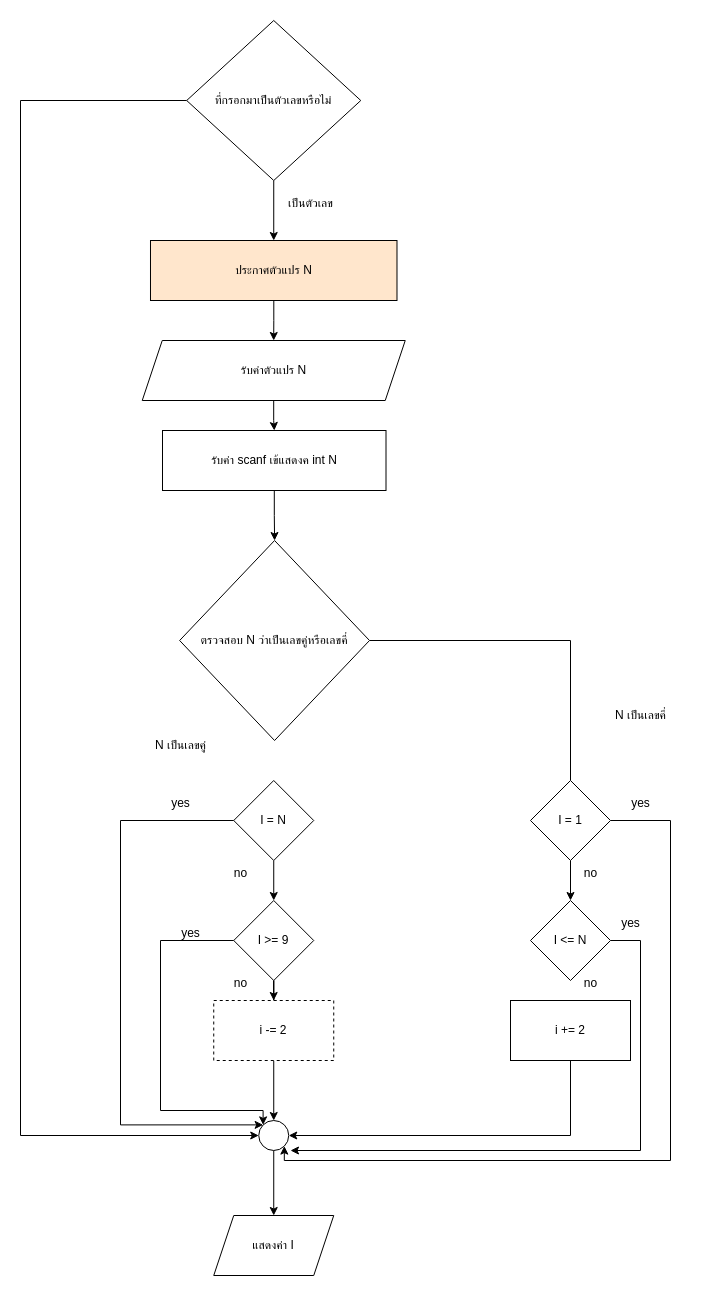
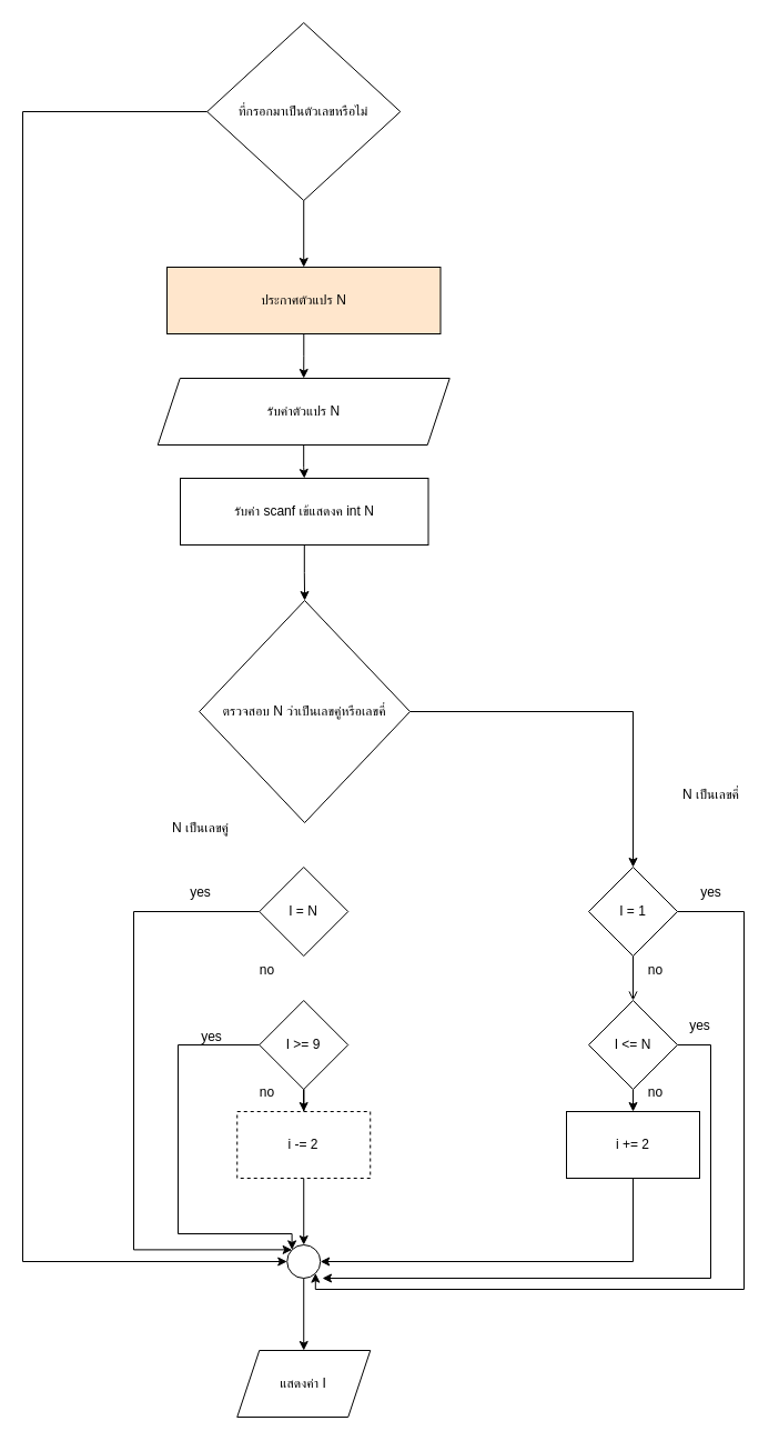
  <mxCell id="0" />
  <mxCell id="1" parent="0" />
  <mxCell id="2" value="" style="edgeStyle=orthogonalEdgeStyle;rounded=0;orthogonalLoop=1;jettySize=auto;html=1;" edge="1" parent="1" source="3" target="5"><mxGeometry relative="1" as="geometry" /></mxCell>
  <mxCell id="3" value="ประกาศตัวแปร N" style="whiteSpace=wrap;html=1;fillColor=#ffe6cc;" vertex="1" parent="1"><mxGeometry x="149.99" y="240" width="246.5" height="60" as="geometry" /></mxCell>
  <mxCell id="4" value="" style="edgeStyle=orthogonalEdgeStyle;rounded=0;orthogonalLoop=1;jettySize=auto;html=1;" edge="1" parent="1" source="5" target="7"><mxGeometry relative="1" as="geometry" /></mxCell>
  <mxCell id="5" value="รับค่าตัวแปร N" style="shape=parallelogram;perimeter=parallelogramPerimeter;whiteSpace=wrap;html=1;fixedSize=1;" vertex="1" parent="1"><mxGeometry x="141.74" y="340" width="263" height="60" as="geometry" /></mxCell>
  <mxCell id="6" value="" style="edgeStyle=orthogonalEdgeStyle;rounded=0;orthogonalLoop=1;jettySize=auto;html=1;" edge="1" parent="1" source="7" target="9"><mxGeometry relative="1" as="geometry" /></mxCell>
  <mxCell id="7" value="รับค่า scanf เข้แสดงค int N" style="whiteSpace=wrap;html=1;" vertex="1" parent="1"><mxGeometry x="162" y="430" width="223.5" height="60" as="geometry" /></mxCell>
- <mxCell id="8" style="edgeStyle=orthogonalEdgeStyle;rounded=0;orthogonalLoop=1;jettySize=auto;html=1;exitX=1;exitY=0.5;exitDx=0;exitDy=0;entryX=0.5;entryY=0;entryDx=0;entryDy=0;endArrow=none;" edge="1" parent="1" source="9" target="29"><mxGeometry relative="1" as="geometry" /></mxCell>
+ <mxCell id="8" style="edgeStyle=orthogonalEdgeStyle;rounded=0;orthogonalLoop=1;jettySize=auto;html=1;exitX=1;exitY=0.5;exitDx=0;exitDy=0;entryX=0.5;entryY=0;entryDx=0;entryDy=0;" edge="1" parent="1" source="9" target="29"><mxGeometry relative="1" as="geometry" /></mxCell>
  <mxCell id="9" value="ตรวจสอบ N ว่าเป็นเลขคู่หรือเลขคี่" style="rhombus;whiteSpace=wrap;html=1;" vertex="1" parent="1"><mxGeometry x="179.14" y="540" width="189.87" height="200" as="geometry" /></mxCell>
  <mxCell id="10" value="N เป็นเลขคู่" style="text;html=1;align=center;verticalAlign=middle;resizable=0;points=[];autosize=1;strokeColor=none;fillColor=none;" vertex="1" parent="1"><mxGeometry x="140" y="730" width="80" height="30" as="geometry" /></mxCell>
  <mxCell id="11" value="N เป็นเลขคี่" style="text;html=1;align=center;verticalAlign=middle;resizable=0;points=[];autosize=1;strokeColor=none;fillColor=none;" vertex="1" parent="1"><mxGeometry x="600" y="700" width="80" height="30" as="geometry" /></mxCell>
  <mxCell id="12" value="" style="edgeStyle=orthogonalEdgeStyle;rounded=0;orthogonalLoop=1;jettySize=auto;html=1;" edge="1" parent="1" source="13" target="26"><mxGeometry relative="1" as="geometry" /></mxCell>
  <mxCell id="13" value="" style="ellipse;whiteSpace=wrap;html=1;aspect=fixed;" vertex="1" parent="1"><mxGeometry x="258.24" y="1120" width="30" height="30" as="geometry" /></mxCell>
  <mxCell id="14" style="edgeStyle=orthogonalEdgeStyle;rounded=0;orthogonalLoop=1;jettySize=auto;html=1;exitX=0.5;exitY=1;exitDx=0;exitDy=0;entryX=0.5;entryY=0;entryDx=0;entryDy=0;" edge="1" parent="1" source="16" target="3"><mxGeometry relative="1" as="geometry" /></mxCell>
  <mxCell id="15" style="edgeStyle=orthogonalEdgeStyle;rounded=0;orthogonalLoop=1;jettySize=auto;html=1;exitX=0;exitY=0.5;exitDx=0;exitDy=0;entryX=0;entryY=0.5;entryDx=0;entryDy=0;" edge="1" parent="1" source="16" target="13"><mxGeometry relative="1" as="geometry"><Array as="points"><mxPoint x="20" y="100" /><mxPoint x="20" y="1135" /></Array></mxGeometry></mxCell>
  <mxCell id="16" value="ที่กรอกมาเป็นตัวเลขหรือไม่" style="rhombus;whiteSpace=wrap;html=1;" vertex="1" parent="1"><mxGeometry x="186.2" y="20" width="174.07" height="160" as="geometry" /></mxCell>
- <mxCell id="17" value="เป็นตัวเลข" style="text;html=1;align=center;verticalAlign=middle;resizable=0;points=[];autosize=1;strokeColor=none;fillColor=none;" vertex="1" parent="1"><mxGeometry x="275" y="188" width="70" height="30" as="geometry" /></mxCell>
- <mxCell id="18" value="" style="edgeStyle=orthogonalEdgeStyle;rounded=0;orthogonalLoop=1;jettySize=auto;html=1;" edge="1" parent="1" source="20" target="23"><mxGeometry relative="1" as="geometry" /></mxCell>
  <mxCell id="19" style="edgeStyle=orthogonalEdgeStyle;rounded=0;orthogonalLoop=1;jettySize=auto;html=1;exitX=0;exitY=0.5;exitDx=0;exitDy=0;entryX=0;entryY=0;entryDx=0;entryDy=0;" edge="1" parent="1" source="20" target="13"><mxGeometry relative="1" as="geometry"><Array as="points"><mxPoint x="120" y="820" /><mxPoint x="120" y="1124" /></Array></mxGeometry></mxCell>
  <mxCell id="20" value="I = N" style="rhombus;whiteSpace=wrap;html=1;" vertex="1" parent="1"><mxGeometry x="233.24" y="780" width="80" height="80" as="geometry" /></mxCell>
  <mxCell id="21" value="" style="edgeStyle=orthogonalEdgeStyle;rounded=0;orthogonalLoop=1;jettySize=auto;html=1;" edge="1" parent="1" source="23" target="25"><mxGeometry relative="1" as="geometry" /></mxCell>
  <mxCell id="22" style="edgeStyle=orthogonalEdgeStyle;rounded=0;orthogonalLoop=1;jettySize=auto;html=1;exitX=0;exitY=0.5;exitDx=0;exitDy=0;entryX=0;entryY=0;entryDx=0;entryDy=0;" edge="1" parent="1" source="23" target="13"><mxGeometry relative="1" as="geometry"><Array as="points"><mxPoint x="160" y="940" /><mxPoint x="160" y="1110" /><mxPoint x="263" y="1110" /></Array></mxGeometry></mxCell>
  <mxCell id="23" value="I &amp;gt;= 9" style="rhombus;whiteSpace=wrap;html=1;" vertex="1" parent="1"><mxGeometry x="233.24" y="900" width="80" height="80" as="geometry" /></mxCell>
  <mxCell id="24" style="edgeStyle=orthogonalEdgeStyle;rounded=0;orthogonalLoop=1;jettySize=auto;html=1;exitX=0.5;exitY=1;exitDx=0;exitDy=0;entryX=0.5;entryY=0;entryDx=0;entryDy=0;" edge="1" parent="1" source="25" target="13"><mxGeometry relative="1" as="geometry" /></mxCell>
  <mxCell id="25" value="i -= 2" style="whiteSpace=wrap;html=1;dashed=1;" vertex="1" parent="1"><mxGeometry x="213.24" y="1000" width="120" height="60" as="geometry" /></mxCell>
  <mxCell id="26" value="แสดงค่า I" style="shape=parallelogram;perimeter=parallelogramPerimeter;whiteSpace=wrap;html=1;fixedSize=1;" vertex="1" parent="1"><mxGeometry x="213.24" y="1215" width="120" height="60" as="geometry" /></mxCell>
- <mxCell id="27" style="edgeStyle=orthogonalEdgeStyle;rounded=0;orthogonalLoop=1;jettySize=auto;html=1;exitX=0.5;exitY=1;exitDx=0;exitDy=0;entryX=0.5;entryY=0;entryDx=0;entryDy=0;" edge="1" parent="1" source="29" target="32"><mxGeometry relative="1" as="geometry" /></mxCell>
+ <mxCell id="27" style="edgeStyle=orthogonalEdgeStyle;rounded=0;orthogonalLoop=1;jettySize=auto;html=1;exitX=0.5;exitY=1;exitDx=0;exitDy=0;entryX=0.5;entryY=0;entryDx=0;entryDy=0;endArrow=open;" edge="1" parent="1" source="29" target="32"><mxGeometry relative="1" as="geometry" /></mxCell>
  <mxCell id="28" style="edgeStyle=orthogonalEdgeStyle;rounded=0;orthogonalLoop=1;jettySize=auto;html=1;exitX=1;exitY=0.5;exitDx=0;exitDy=0;entryX=1;entryY=1;entryDx=0;entryDy=0;" edge="1" parent="1" source="29" target="13"><mxGeometry relative="1" as="geometry"><Array as="points"><mxPoint x="670" y="820" /><mxPoint x="670" y="1160" /><mxPoint x="284" y="1160" /></Array></mxGeometry></mxCell>
  <mxCell id="29" value="I = 1" style="rhombus;whiteSpace=wrap;html=1;" vertex="1" parent="1"><mxGeometry x="530" y="780" width="80" height="80" as="geometry" /></mxCell>
+ <mxCell id="30" style="edgeStyle=orthogonalEdgeStyle;rounded=0;orthogonalLoop=1;jettySize=auto;html=1;exitX=0.5;exitY=1;exitDx=0;exitDy=0;entryX=0.5;entryY=0;entryDx=0;entryDy=0;" edge="1" parent="1" source="32" target="34"><mxGeometry relative="1" as="geometry" /></mxCell>
  <mxCell id="31" style="edgeStyle=orthogonalEdgeStyle;rounded=0;orthogonalLoop=1;jettySize=auto;html=1;exitX=1;exitY=0.5;exitDx=0;exitDy=0;" edge="1" parent="1" source="32"><mxGeometry relative="1" as="geometry"><mxPoint x="290" y="1150" as="targetPoint" /><Array as="points"><mxPoint x="640" y="940" /><mxPoint x="640" y="1150" /></Array></mxGeometry></mxCell>
  <mxCell id="32" value="I &amp;lt;= N" style="rhombus;whiteSpace=wrap;html=1;" vertex="1" parent="1"><mxGeometry x="530" y="900" width="80" height="80" as="geometry" /></mxCell>
  <mxCell id="33" style="edgeStyle=orthogonalEdgeStyle;rounded=0;orthogonalLoop=1;jettySize=auto;html=1;exitX=0.5;exitY=1;exitDx=0;exitDy=0;entryX=1;entryY=0.5;entryDx=0;entryDy=0;" edge="1" parent="1" source="34" target="13"><mxGeometry relative="1" as="geometry" /></mxCell>
  <mxCell id="34" value="i += 2" style="whiteSpace=wrap;html=1;" vertex="1" parent="1"><mxGeometry x="510" y="1000" width="120" height="60" as="geometry" /></mxCell>
  <mxCell id="35" value="no" style="text;html=1;align=center;verticalAlign=middle;resizable=0;points=[];autosize=1;strokeColor=none;fillColor=none;" vertex="1" parent="1"><mxGeometry x="570" y="858" width="40" height="30" as="geometry" /></mxCell>
  <mxCell id="36" value="no" style="text;html=1;align=center;verticalAlign=middle;resizable=0;points=[];autosize=1;strokeColor=none;fillColor=none;" vertex="1" parent="1"><mxGeometry x="570" y="968" width="40" height="30" as="geometry" /></mxCell>
  <mxCell id="37" value="yes" style="text;html=1;align=center;verticalAlign=middle;resizable=0;points=[];autosize=1;strokeColor=none;fillColor=none;" vertex="1" parent="1"><mxGeometry x="610" y="908" width="40" height="30" as="geometry" /></mxCell>
  <mxCell id="38" value="yes" style="text;html=1;align=center;verticalAlign=middle;resizable=0;points=[];autosize=1;strokeColor=none;fillColor=none;" vertex="1" parent="1"><mxGeometry x="620" y="788" width="40" height="30" as="geometry" /></mxCell>
  <mxCell id="39" value="yes" style="text;html=1;align=center;verticalAlign=middle;resizable=0;points=[];autosize=1;strokeColor=none;fillColor=none;" vertex="1" parent="1"><mxGeometry x="160" y="788" width="40" height="30" as="geometry" /></mxCell>
  <mxCell id="40" value="yes" style="text;html=1;align=center;verticalAlign=middle;resizable=0;points=[];autosize=1;strokeColor=none;fillColor=none;" vertex="1" parent="1"><mxGeometry x="170" y="918" width="40" height="30" as="geometry" /></mxCell>
  <mxCell id="41" value="no" style="text;html=1;align=center;verticalAlign=middle;resizable=0;points=[];autosize=1;strokeColor=none;fillColor=none;" vertex="1" parent="1"><mxGeometry x="220" y="968" width="40" height="30" as="geometry" /></mxCell>
  <mxCell id="42" value="no" style="text;html=1;align=center;verticalAlign=middle;resizable=0;points=[];autosize=1;strokeColor=none;fillColor=none;" vertex="1" parent="1"><mxGeometry x="220" y="858" width="40" height="30" as="geometry" /></mxCell>
